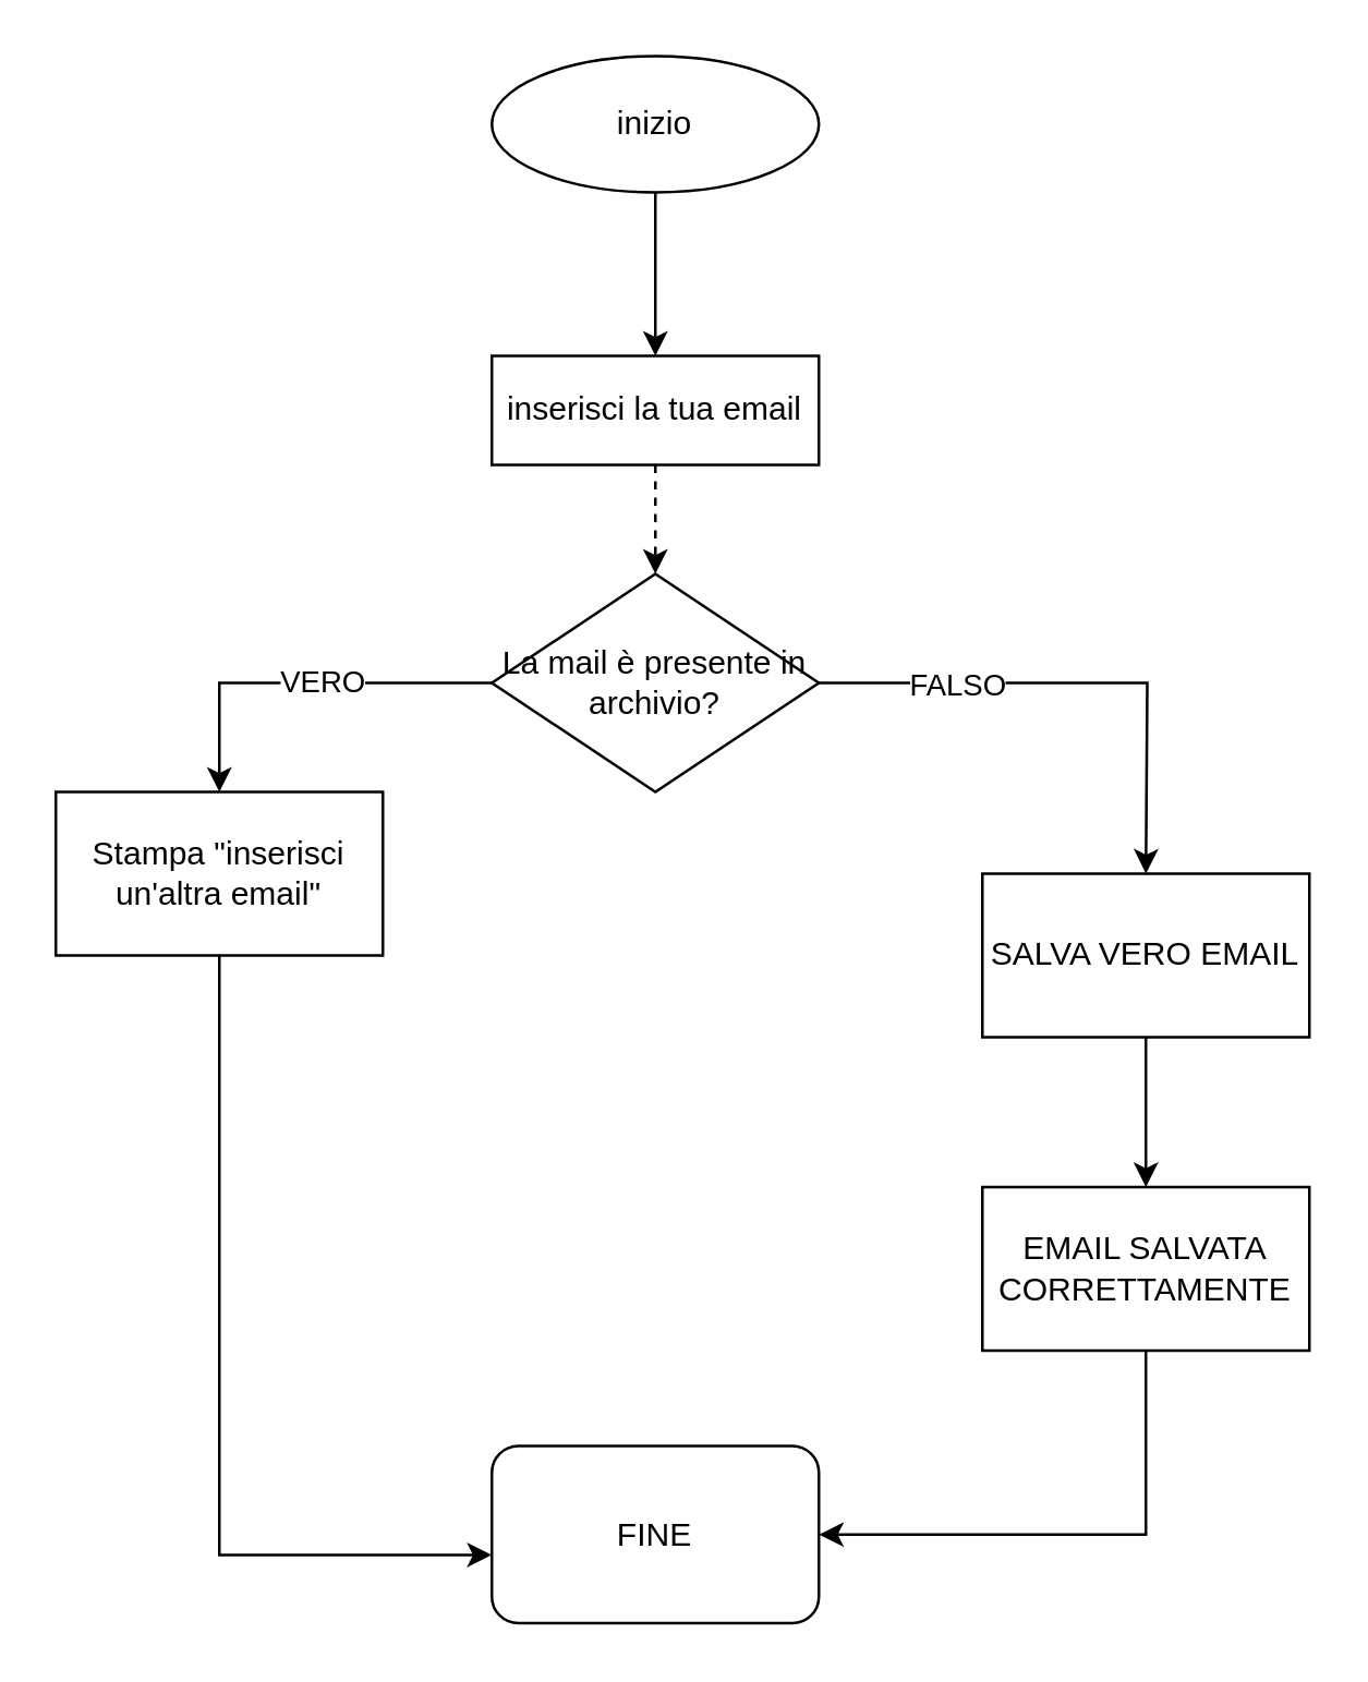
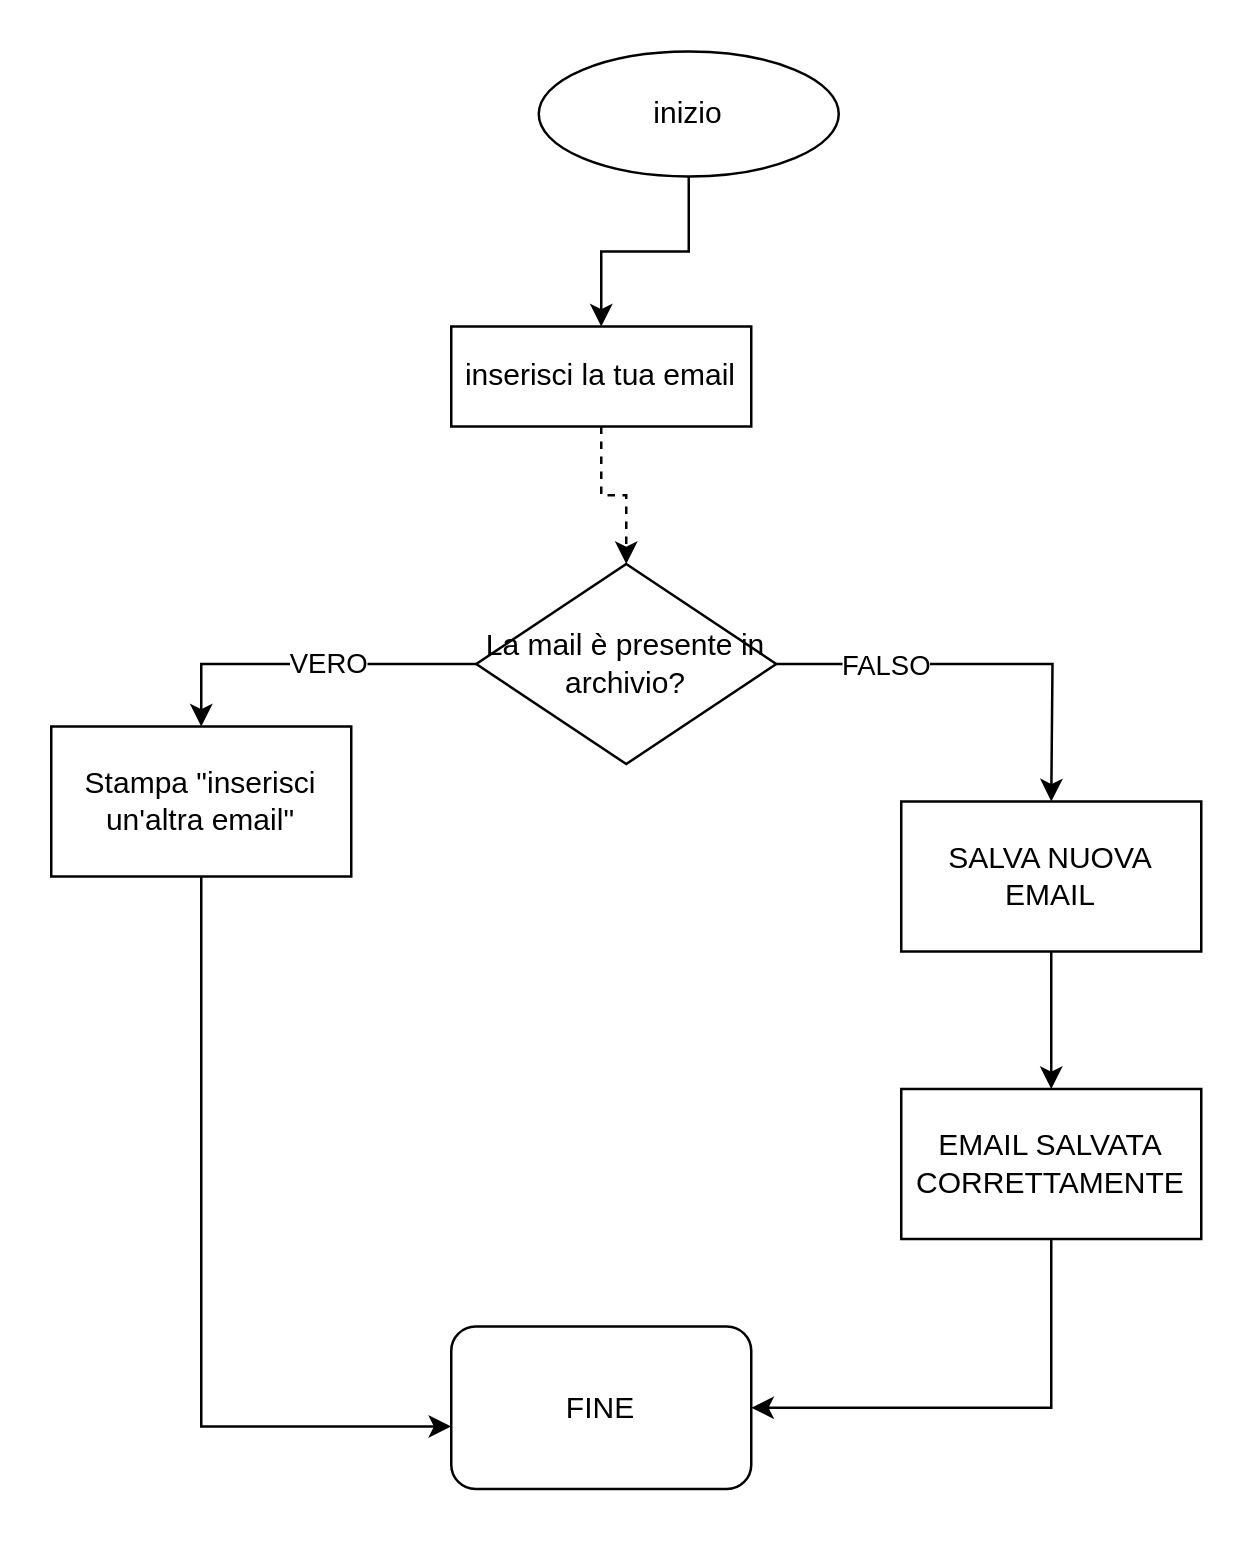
  <mxCell id="0" />
  <mxCell id="1" parent="0" />
  <mxCell id="2" style="edgeStyle=orthogonalEdgeStyle;rounded=0;orthogonalLoop=1;jettySize=auto;html=1;exitX=0.5;exitY=1;exitDx=0;exitDy=0;entryX=0.5;entryY=0;entryDx=0;entryDy=0;" edge="1" parent="1" source="3" target="5"><mxGeometry relative="1" as="geometry" /></mxCell>
- <mxCell id="3" value="inizio" style="ellipse;whiteSpace=wrap;html=1;" vertex="1" parent="1"><mxGeometry x="180" y="20" width="120" height="50" as="geometry" /></mxCell>
+ <mxCell id="3" value="inizio" style="ellipse;whiteSpace=wrap;html=1;" vertex="1" parent="1"><mxGeometry x="215" y="20" width="120" height="50" as="geometry" /></mxCell>
  <mxCell id="4" style="edgeStyle=orthogonalEdgeStyle;rounded=0;orthogonalLoop=1;jettySize=auto;html=1;entryX=0.5;entryY=0;entryDx=0;entryDy=0;dashed=1;" edge="1" parent="1" source="5" target="10"><mxGeometry relative="1" as="geometry" /></mxCell>
  <mxCell id="5" value="inserisci la tua email" style="rounded=0;whiteSpace=wrap;html=1;" vertex="1" parent="1"><mxGeometry x="180" y="130" width="120" height="40" as="geometry" /></mxCell>
  <mxCell id="6" style="edgeStyle=orthogonalEdgeStyle;rounded=0;orthogonalLoop=1;jettySize=auto;html=1;exitX=0;exitY=0.5;exitDx=0;exitDy=0;entryX=0.5;entryY=0;entryDx=0;entryDy=0;" edge="1" parent="1" source="10" target="12"><mxGeometry relative="1" as="geometry"><mxPoint x="70.04" y="290" as="targetPoint" /></mxGeometry></mxCell>
  <mxCell id="7" value="VERO" style="edgeLabel;html=1;align=center;verticalAlign=middle;resizable=0;points=[];" vertex="1" connectable="0" parent="6"><mxGeometry x="-0.107" y="-1" relative="1" as="geometry"><mxPoint as="offset" /></mxGeometry></mxCell>
  <mxCell id="8" style="edgeStyle=orthogonalEdgeStyle;rounded=0;orthogonalLoop=1;jettySize=auto;html=1;exitX=1;exitY=0.5;exitDx=0;exitDy=0;" edge="1" parent="1" source="10"><mxGeometry relative="1" as="geometry"><mxPoint x="420" y="320" as="targetPoint" /></mxGeometry></mxCell>
  <mxCell id="9" value="FALSO" style="edgeLabel;html=1;align=center;verticalAlign=middle;resizable=0;points=[];" vertex="1" connectable="0" parent="8"><mxGeometry x="-0.463" y="-3" relative="1" as="geometry"><mxPoint x="-1" y="-3" as="offset" /></mxGeometry></mxCell>
- <mxCell id="10" value="La mail è presente in archivio?" style="rhombus;whiteSpace=wrap;html=1;" vertex="1" parent="1"><mxGeometry x="180" y="210" width="120" height="80" as="geometry" /></mxCell>
+ <mxCell id="10" value="La mail è presente in archivio?" style="rhombus;whiteSpace=wrap;html=1;" vertex="1" parent="1"><mxGeometry x="190" y="225" width="120" height="80" as="geometry" /></mxCell>
  <mxCell id="11" style="edgeStyle=orthogonalEdgeStyle;rounded=0;orthogonalLoop=1;jettySize=auto;html=1;exitX=0.5;exitY=1;exitDx=0;exitDy=0;entryX=0;entryY=0.615;entryDx=0;entryDy=0;entryPerimeter=0;" edge="1" parent="1" source="12" target="17"><mxGeometry relative="1" as="geometry" /></mxCell>
  <mxCell id="12" value="Stampa &quot;inserisci un'altra email&quot;" style="rounded=0;whiteSpace=wrap;html=1;" vertex="1" parent="1"><mxGeometry x="20" y="290" width="120" height="60" as="geometry" /></mxCell>
  <mxCell id="13" style="edgeStyle=orthogonalEdgeStyle;rounded=0;orthogonalLoop=1;jettySize=auto;html=1;entryX=0.5;entryY=0;entryDx=0;entryDy=0;" edge="1" parent="1" source="14" target="16"><mxGeometry relative="1" as="geometry" /></mxCell>
- <mxCell id="14" value="SALVA VERO EMAIL" style="rounded=0;whiteSpace=wrap;html=1;" vertex="1" parent="1"><mxGeometry x="360" y="320" width="120" height="60" as="geometry" /></mxCell>
+ <mxCell id="14" value="SALVA NUOVA EMAIL" style="rounded=0;whiteSpace=wrap;html=1;" vertex="1" parent="1"><mxGeometry x="360" y="320" width="120" height="60" as="geometry" /></mxCell>
  <mxCell id="15" style="edgeStyle=orthogonalEdgeStyle;rounded=0;orthogonalLoop=1;jettySize=auto;html=1;exitX=0.5;exitY=1;exitDx=0;exitDy=0;entryX=1;entryY=0.5;entryDx=0;entryDy=0;" edge="1" parent="1" source="16" target="17"><mxGeometry relative="1" as="geometry" /></mxCell>
  <mxCell id="16" value="EMAIL SALVATA CORRETTAMENTE" style="rounded=0;whiteSpace=wrap;html=1;" vertex="1" parent="1"><mxGeometry x="360" y="435" width="120" height="60" as="geometry" /></mxCell>
  <mxCell id="17" value="FINE" style="whiteSpace=wrap;html=1;rounded=1;" vertex="1" parent="1"><mxGeometry x="180" y="530" width="120" height="65" as="geometry" /></mxCell>
